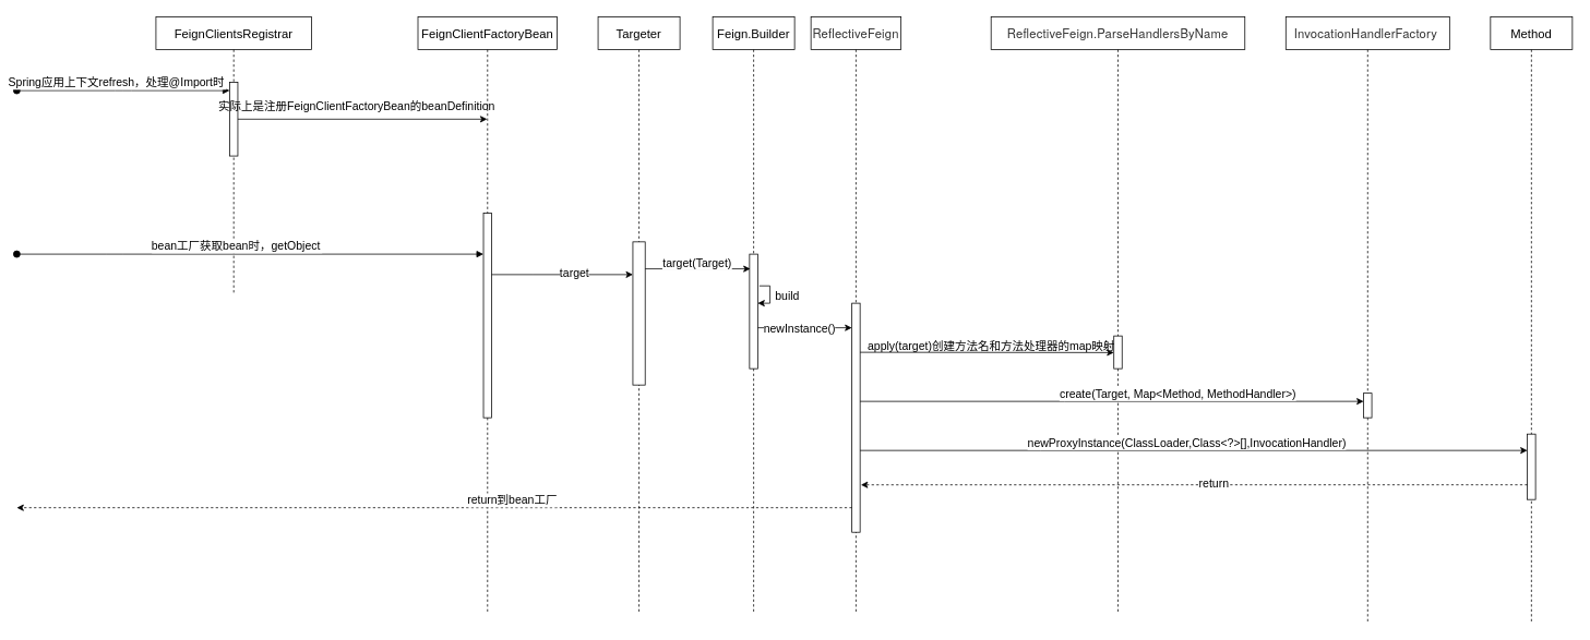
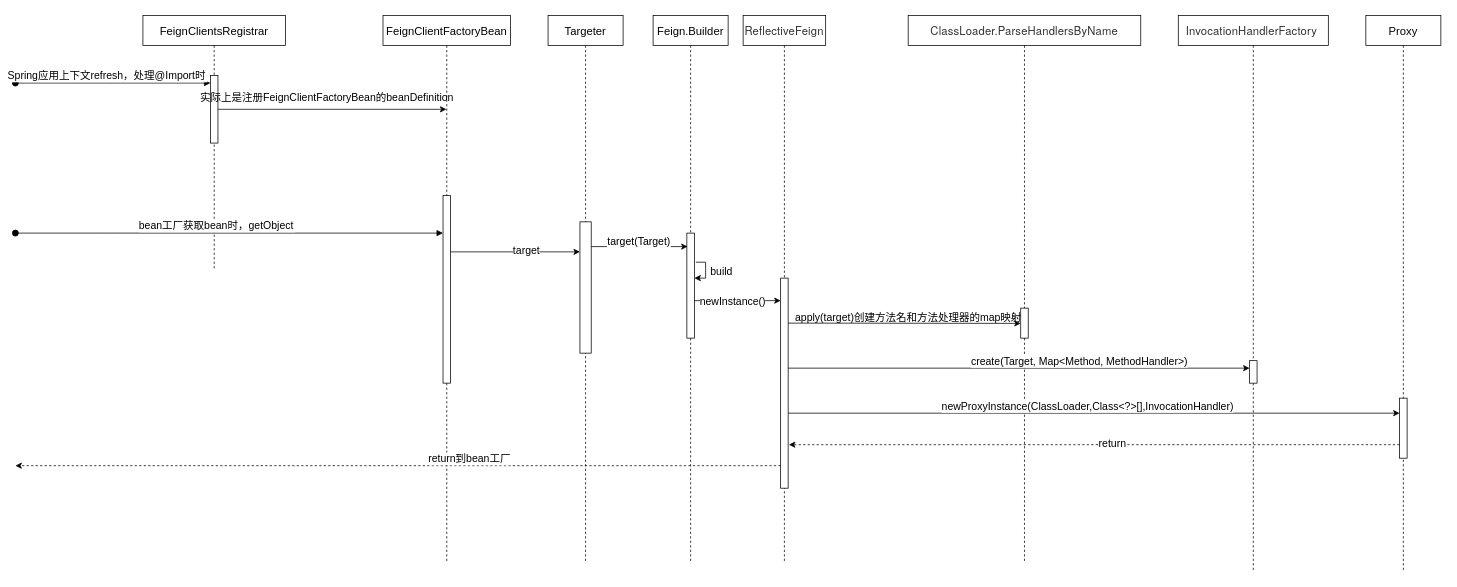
  <mxCell id="0" />
  <mxCell id="1" parent="0" />
  <mxCell id="2" value="FeignClientsRegistrar" style="shape=umlLifeline;perimeter=lifelinePerimeter;container=1;collapsible=0;recursiveResize=0;rounded=0;shadow=0;strokeWidth=1;fontSize=15;" parent="1" vertex="1"><mxGeometry x="190" y="20" width="190" height="340" as="geometry" /></mxCell>
  <mxCell id="3" value="" style="points=[];perimeter=orthogonalPerimeter;rounded=0;shadow=0;strokeWidth=1;fontSize=14;" parent="2" vertex="1"><mxGeometry x="90" y="80" width="10" height="90" as="geometry" /></mxCell>
  <mxCell id="4" value="Spring应用上下文refresh，处理@Import时" style="verticalAlign=bottom;startArrow=oval;endArrow=block;startSize=8;shadow=0;strokeWidth=1;fontSize=14;" parent="2" target="3" edge="1"><mxGeometry x="-0.059" relative="1" as="geometry"><mxPoint x="-170" y="90" as="sourcePoint" /><Array as="points"><mxPoint x="-40" y="90" /></Array><mxPoint as="offset" /></mxGeometry></mxCell>
  <mxCell id="5" value="FeignClientFactoryBean" style="shape=umlLifeline;perimeter=lifelinePerimeter;whiteSpace=wrap;container=1;collapsible=0;recursiveResize=0;outlineConnect=0;fontSize=15;" parent="1" vertex="1"><mxGeometry x="510" y="20" width="170" height="730" as="geometry" /></mxCell>
  <mxCell id="6" value="" style="points=[];perimeter=orthogonalPerimeter;rounded=0;shadow=0;strokeWidth=1;fontSize=14;" parent="5" vertex="1"><mxGeometry x="80" y="240" width="10" height="250" as="geometry" /></mxCell>
  <mxCell id="7" style="edgeStyle=orthogonalEdgeStyle;rounded=0;orthogonalLoop=1;jettySize=auto;html=1;fontSize=14;" parent="1" source="3" target="5" edge="1"><mxGeometry relative="1" as="geometry"><Array as="points"><mxPoint x="470" y="145" /><mxPoint x="470" y="145" /></Array></mxGeometry></mxCell>
  <mxCell id="8" value="实际上是注册&lt;span style=&quot;font-size: 14px;&quot;&gt;FeignClientFactoryBean的beanDefinition&lt;/span&gt;" style="text;html=1;align=center;verticalAlign=middle;resizable=0;points=[];autosize=1;fontSize=14;" parent="1" vertex="1"><mxGeometry x="260" y="120" width="350" height="20" as="geometry" /></mxCell>
  <mxCell id="9" value="bean工厂获取bean时，getObject" style="verticalAlign=bottom;startArrow=oval;endArrow=block;startSize=8;shadow=0;strokeWidth=1;fontSize=14;" parent="1" target="6" edge="1"><mxGeometry x="-0.059" relative="1" as="geometry"><mxPoint x="20" y="310" as="sourcePoint" /><mxPoint x="270" y="310" as="targetPoint" /><Array as="points"><mxPoint x="140" y="310" /></Array><mxPoint as="offset" /></mxGeometry></mxCell>
  <mxCell id="10" value="Targeter" style="shape=umlLifeline;perimeter=lifelinePerimeter;whiteSpace=wrap;html=1;container=1;collapsible=0;recursiveResize=0;outlineConnect=0;fontSize=15;" parent="1" vertex="1"><mxGeometry x="730" y="20" width="100" height="730" as="geometry" /></mxCell>
  <mxCell id="11" value="" style="html=1;points=[];perimeter=orthogonalPerimeter;fontSize=14;" parent="10" vertex="1"><mxGeometry x="42.5" y="275" width="15" height="175" as="geometry" /></mxCell>
  <mxCell id="12" value="&lt;span style=&quot;color: rgb(51, 51, 51); font-family: &amp;quot;helvetica neue&amp;quot;, helvetica, arial, sans-serif; font-size: 15px; letter-spacing: 0.2px; background-color: rgb(255, 255, 255);&quot;&gt;ReflectiveFeign&lt;/span&gt;" style="shape=umlLifeline;perimeter=lifelinePerimeter;whiteSpace=wrap;html=1;container=1;collapsible=0;recursiveResize=0;outlineConnect=0;fontSize=15;" parent="1" vertex="1"><mxGeometry x="990" y="20" width="110" height="730" as="geometry" /></mxCell>
  <mxCell id="13" value="" style="html=1;points=[];perimeter=orthogonalPerimeter;fontSize=14;" parent="12" vertex="1"><mxGeometry x="50" y="350" width="10" height="280" as="geometry" /></mxCell>
  <mxCell id="14" style="edgeStyle=orthogonalEdgeStyle;rounded=0;orthogonalLoop=1;jettySize=auto;html=1;fontSize=14;" parent="1" source="6" target="11" edge="1"><mxGeometry relative="1" as="geometry"><Array as="points"><mxPoint x="650" y="335" /><mxPoint x="650" y="335" /></Array></mxGeometry></mxCell>
  <mxCell id="15" value="target" style="edgeLabel;html=1;align=center;verticalAlign=middle;resizable=0;points=[];fontSize=14;" parent="14" vertex="1" connectable="0"><mxGeometry x="0.158" y="2" relative="1" as="geometry"><mxPoint as="offset" /></mxGeometry></mxCell>
  <mxCell id="16" value="Feign.Builder" style="shape=umlLifeline;perimeter=lifelinePerimeter;whiteSpace=wrap;html=1;container=1;collapsible=0;recursiveResize=0;outlineConnect=0;fontSize=15;" parent="1" vertex="1"><mxGeometry x="870" y="20" width="100" height="730" as="geometry" /></mxCell>
  <mxCell id="17" value="" style="html=1;points=[];perimeter=orthogonalPerimeter;fontSize=14;" parent="16" vertex="1"><mxGeometry x="45" y="290" width="10" height="140" as="geometry" /></mxCell>
  <mxCell id="18" style="edgeStyle=orthogonalEdgeStyle;rounded=0;orthogonalLoop=1;jettySize=auto;html=1;exitX=1.2;exitY=0.277;exitDx=0;exitDy=0;exitPerimeter=0;fontSize=14;" parent="16" source="17" target="17" edge="1"><mxGeometry relative="1" as="geometry"><Array as="points"><mxPoint x="70" y="350" /></Array></mxGeometry></mxCell>
  <mxCell id="19" value="build" style="edgeLabel;html=1;align=center;verticalAlign=middle;resizable=0;points=[];fontSize=14;" parent="18" vertex="1" connectable="0"><mxGeometry x="-0.276" y="-1" relative="1" as="geometry"><mxPoint x="21" y="6.67" as="offset" /></mxGeometry></mxCell>
  <mxCell id="20" style="edgeStyle=orthogonalEdgeStyle;rounded=0;orthogonalLoop=1;jettySize=auto;html=1;fontSize=14;" parent="1" source="11" edge="1"><mxGeometry relative="1" as="geometry"><mxPoint x="916" y="328" as="targetPoint" /><Array as="points"><mxPoint x="916" y="328" /></Array></mxGeometry></mxCell>
  <mxCell id="21" value="target(Target)" style="edgeLabel;html=1;align=center;verticalAlign=middle;resizable=0;points=[];fontSize=14;" parent="20" vertex="1" connectable="0"><mxGeometry x="0.343" y="1" relative="1" as="geometry"><mxPoint x="-23.33" y="-6.51" as="offset" /></mxGeometry></mxCell>
  <mxCell id="22" value="" style="edgeStyle=orthogonalEdgeStyle;rounded=0;orthogonalLoop=1;jettySize=auto;html=1;fontSize=14;" parent="1" source="17" target="13" edge="1"><mxGeometry relative="1" as="geometry"><mxPoint x="929" y="400" as="sourcePoint" /><Array as="points"><mxPoint x="970" y="400" /><mxPoint x="970" y="400" /></Array></mxGeometry></mxCell>
  <mxCell id="23" value="newInstance()" style="edgeLabel;html=1;align=center;verticalAlign=middle;resizable=0;points=[];fontSize=14;" parent="22" vertex="1" connectable="0"><mxGeometry x="0.36" y="2" relative="1" as="geometry"><mxPoint x="-28" y="2" as="offset" /></mxGeometry></mxCell>
- <mxCell id="24" value="&lt;span style=&quot;color: rgb(51, 51, 51); font-family: &amp;quot;helvetica neue&amp;quot;, helvetica, arial, sans-serif; font-size: 15px; letter-spacing: 0.2px; text-align: left; background-color: rgb(255, 255, 255);&quot;&gt;ReflectiveFeign.ParseHandlersByName&lt;/span&gt;" style="shape=umlLifeline;perimeter=lifelinePerimeter;whiteSpace=wrap;html=1;container=1;collapsible=0;recursiveResize=0;outlineConnect=0;fontSize=15;" parent="1" vertex="1"><mxGeometry x="1210" y="20" width="310" height="730" as="geometry" /></mxCell>
+ <mxCell id="24" value="&lt;span style=&quot;color: rgb(51, 51, 51); font-family: &amp;quot;helvetica neue&amp;quot;, helvetica, arial, sans-serif; font-size: 15px; letter-spacing: 0.2px; text-align: left; background-color: rgb(255, 255, 255);&quot;&gt;ClassLoader.ParseHandlersByName&lt;/span&gt;" style="shape=umlLifeline;perimeter=lifelinePerimeter;whiteSpace=wrap;html=1;container=1;collapsible=0;recursiveResize=0;outlineConnect=0;fontSize=15;" parent="1" vertex="1"><mxGeometry x="1210" y="20" width="310" height="730" as="geometry" /></mxCell>
  <mxCell id="25" value="" style="html=1;points=[];perimeter=orthogonalPerimeter;fontSize=14;" parent="24" vertex="1"><mxGeometry x="150" y="390" width="10" height="40" as="geometry" /></mxCell>
  <mxCell id="26" style="edgeStyle=orthogonalEdgeStyle;rounded=0;orthogonalLoop=1;jettySize=auto;html=1;fontSize=14;" parent="1" edge="1"><mxGeometry relative="1" as="geometry"><mxPoint x="1360" y="430.35" as="targetPoint" /><Array as="points"><mxPoint x="1070" y="430" /><mxPoint x="1070" y="430" /></Array><mxPoint x="1050" y="430" as="sourcePoint" /></mxGeometry></mxCell>
  <mxCell id="27" value="apply(target)创建方法名和方法处理器的map映射" style="edgeLabel;align=center;verticalAlign=middle;resizable=0;points=[];fontSize=14;labelBackgroundColor=none;" parent="26" vertex="1" connectable="0"><mxGeometry x="0.163" y="-4" relative="1" as="geometry"><mxPoint x="-20.0" y="-13.41" as="offset" /></mxGeometry></mxCell>
  <mxCell id="28" value="&lt;span style=&quot;color: rgb(51, 51, 51); font-family: &amp;quot;helvetica neue&amp;quot;, helvetica, arial, sans-serif; font-size: 15px; letter-spacing: 0.2px; text-align: left; background-color: rgb(255, 255, 255);&quot;&gt;InvocationHandlerFactory&amp;nbsp;&lt;/span&gt;" style="shape=umlLifeline;perimeter=lifelinePerimeter;whiteSpace=wrap;html=1;container=1;collapsible=0;recursiveResize=0;outlineConnect=0;fontSize=15;" parent="1" vertex="1"><mxGeometry x="1570" y="20" width="200" height="740" as="geometry" /></mxCell>
  <mxCell id="29" value="" style="html=1;points=[];perimeter=orthogonalPerimeter;fontSize=14;" parent="28" vertex="1"><mxGeometry x="95" y="460" width="10" height="30" as="geometry" /></mxCell>
  <mxCell id="30" style="edgeStyle=orthogonalEdgeStyle;rounded=0;orthogonalLoop=1;jettySize=auto;html=1;fontSize=14;" parent="1" source="13" target="29" edge="1"><mxGeometry relative="1" as="geometry"><Array as="points"><mxPoint x="1300" y="490" /><mxPoint x="1300" y="490" /></Array></mxGeometry></mxCell>
  <mxCell id="31" value="create(Target, Map&amp;lt;Method, MethodHandler&amp;gt;)" style="edgeLabel;align=center;verticalAlign=middle;resizable=0;points=[];html=1;fontSize=14;" parent="30" vertex="1" connectable="0"><mxGeometry x="0.276" relative="1" as="geometry"><mxPoint x="-4.17" y="-10" as="offset" /></mxGeometry></mxCell>
- <mxCell id="32" value="Method" style="shape=umlLifeline;perimeter=lifelinePerimeter;whiteSpace=wrap;container=1;collapsible=0;recursiveResize=0;outlineConnect=0;html=1;fontSize=15;" parent="1" vertex="1"><mxGeometry x="1820" y="20" width="100" height="740" as="geometry" /></mxCell>
+ <mxCell id="32" value="Proxy" style="shape=umlLifeline;perimeter=lifelinePerimeter;whiteSpace=wrap;container=1;collapsible=0;recursiveResize=0;outlineConnect=0;html=1;fontSize=15;" parent="1" vertex="1"><mxGeometry x="1820" y="20" width="100" height="740" as="geometry" /></mxCell>
  <mxCell id="33" value="" style="html=1;points=[];perimeter=orthogonalPerimeter;fontSize=14;" parent="32" vertex="1"><mxGeometry x="45" y="510" width="10" height="80" as="geometry" /></mxCell>
  <mxCell id="34" style="edgeStyle=orthogonalEdgeStyle;rounded=0;orthogonalLoop=1;jettySize=auto;html=1;fontSize=14;" parent="1" source="13" target="33" edge="1"><mxGeometry relative="1" as="geometry"><mxPoint x="1751.333" y="630" as="targetPoint" /><Array as="points"><mxPoint x="1270" y="550" /><mxPoint x="1270" y="550" /></Array></mxGeometry></mxCell>
  <mxCell id="35" value="newProxyInstance(ClassLoader,Class&amp;lt;?&amp;gt;[],InvocationHandler)" style="edgeLabel;align=center;verticalAlign=middle;resizable=0;points=[];html=1;fontSize=14;" parent="34" vertex="1" connectable="0"><mxGeometry x="-0.027" y="1" relative="1" as="geometry"><mxPoint x="2.5" y="-9" as="offset" /></mxGeometry></mxCell>
  <mxCell id="36" style="edgeStyle=orthogonalEdgeStyle;rounded=0;orthogonalLoop=1;jettySize=auto;html=1;entryX=1.1;entryY=0.793;entryDx=0;entryDy=0;entryPerimeter=0;dashed=1;fontSize=14;" parent="1" source="33" target="13" edge="1"><mxGeometry relative="1" as="geometry"><Array as="points"><mxPoint x="1670" y="592" /><mxPoint x="1670" y="592" /></Array></mxGeometry></mxCell>
  <mxCell id="37" value="return" style="edgeLabel;html=1;align=center;verticalAlign=middle;resizable=0;points=[];fontSize=14;" parent="36" vertex="1" connectable="0"><mxGeometry x="-0.039" relative="1" as="geometry"><mxPoint x="7.5" y="-2.01" as="offset" /></mxGeometry></mxCell>
  <mxCell id="38" style="edgeStyle=orthogonalEdgeStyle;rounded=0;orthogonalLoop=1;jettySize=auto;html=1;dashed=1;fontSize=14;" parent="1" source="13" edge="1"><mxGeometry relative="1" as="geometry"><mxPoint x="20" y="620" as="targetPoint" /><Array as="points"><mxPoint x="122" y="620" /></Array></mxGeometry></mxCell>
  <mxCell id="39" value="return到bean工厂" style="edgeLabel;html=1;align=center;verticalAlign=middle;resizable=0;points=[];fontSize=14;" parent="38" vertex="1" connectable="0"><mxGeometry x="-0.223" y="-3" relative="1" as="geometry"><mxPoint x="-19.17" y="-7" as="offset" /></mxGeometry></mxCell>
